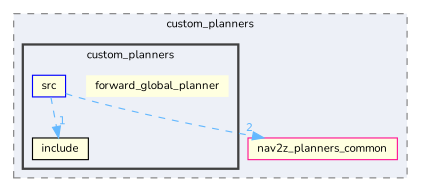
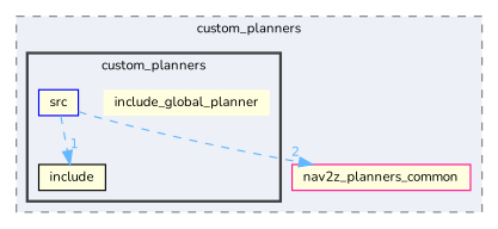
  digraph {
    compound=true
    fontname=Nunito
    node [fontname=Nunito fontsize=10 shape=box style=filled fillcolor=lightyellow color=deeppink]
    edge [color=steelblue1 fontcolor=steelblue1 fontname=Nunito fontsize=10 labeldistance=1.5 labelfontname=Helvetica labelfontsize=10 style=dashed]
-   n1 [height=0.2 label=forward_global_planner shape=plaintext width=0.4]
+   n1 [height=0.2 label=include_global_planner shape=plaintext width=0.4]
    n2 [color=black height=0.2 label=include width=0.4]
    n3 [color=blue height=0.2 label=src width=0.4]
    n4 [height=0.2 label=nav2z_planners_common width=0.4]
    subgraph cluster_1 {
      bgcolor="#edf0f7"
      fontsize=10
      label=custom_planners
      pencolor=grey50
      style="filled,dashed"
      n4
      subgraph cluster_2 {
        bgcolor="#edf0f7"
        fontsize=10
        pencolor=grey25
        style="filled,bold"
        n1
        n2
        n3
      }
    }
    n3 -> n2 [headlabel=1]
    n3 -> n4 [headlabel=2]
  }
